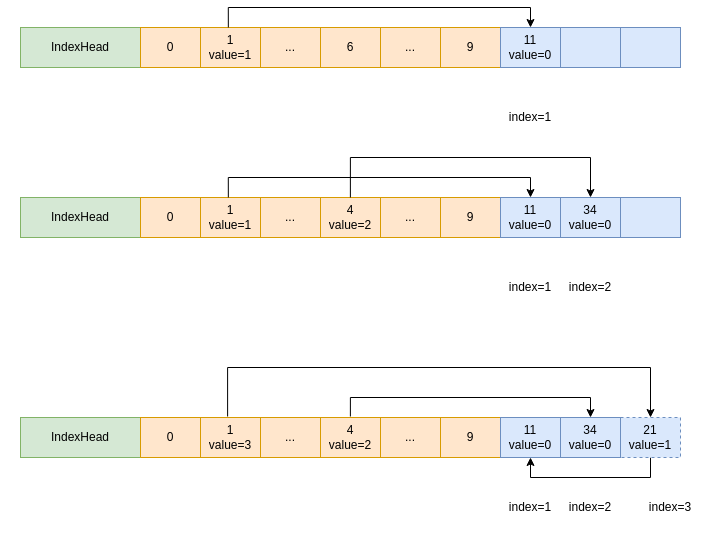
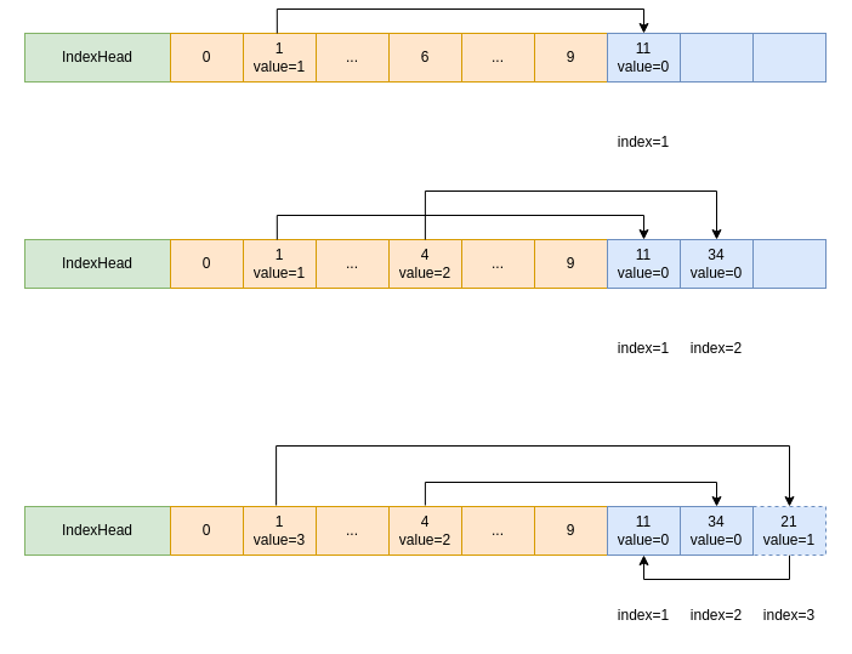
  <mxCell id="0" />
  <mxCell id="1" parent="0" />
  <mxCell id="2" value="IndexHead" style="rounded=0;whiteSpace=wrap;html=1;fillColor=#d5e8d4;strokeColor=#82b366;" parent="1" vertex="1"><mxGeometry x="20" y="410" width="120" height="40" as="geometry" /></mxCell>
  <mxCell id="3" value="" style="shape=table;html=1;whiteSpace=wrap;startSize=0;container=1;collapsible=0;childLayout=tableLayout;fillColor=#ffe6cc;strokeColor=#d79b00;" parent="1" vertex="1"><mxGeometry x="140" y="410" width="360" height="40" as="geometry" /></mxCell>
  <mxCell id="4" value="" style="shape=partialRectangle;html=1;whiteSpace=wrap;collapsible=0;dropTarget=0;pointerEvents=0;fillColor=none;top=0;left=0;bottom=0;right=0;points=[[0,0.5],[1,0.5]];portConstraint=eastwest;" parent="3" vertex="1"><mxGeometry width="360" height="40" as="geometry" /></mxCell>
  <mxCell id="5" value="0" style="shape=partialRectangle;html=1;whiteSpace=wrap;connectable=0;fillColor=none;top=0;left=0;bottom=0;right=0;overflow=hidden;" parent="4" vertex="1"><mxGeometry width="60" height="40" as="geometry" /></mxCell>
  <mxCell id="6" value="1&lt;br&gt;value=3" style="shape=partialRectangle;html=1;whiteSpace=wrap;connectable=0;fillColor=none;top=0;left=0;bottom=0;right=0;overflow=hidden;" parent="4" vertex="1"><mxGeometry x="60" width="60" height="40" as="geometry" /></mxCell>
  <mxCell id="7" value="..." style="shape=partialRectangle;html=1;whiteSpace=wrap;connectable=0;fillColor=none;top=0;left=0;bottom=0;right=0;overflow=hidden;" parent="4" vertex="1"><mxGeometry x="120" width="60" height="40" as="geometry" /></mxCell>
  <mxCell id="8" value="4&lt;br&gt;value=2" style="shape=partialRectangle;html=1;whiteSpace=wrap;connectable=0;fillColor=none;top=0;left=0;bottom=0;right=0;overflow=hidden;" parent="4" vertex="1"><mxGeometry x="180" width="60" height="40" as="geometry" /></mxCell>
  <mxCell id="9" value="..." style="shape=partialRectangle;html=1;whiteSpace=wrap;connectable=0;fillColor=none;top=0;left=0;bottom=0;right=0;overflow=hidden;" parent="4" vertex="1"><mxGeometry x="240" width="60" height="40" as="geometry" /></mxCell>
  <mxCell id="10" value="9" style="shape=partialRectangle;html=1;whiteSpace=wrap;connectable=0;fillColor=none;top=0;left=0;bottom=0;right=0;overflow=hidden;" parent="4" vertex="1"><mxGeometry x="300" width="60" height="40" as="geometry" /></mxCell>
  <mxCell id="11" value="11&lt;br&gt;value=0" style="rounded=0;whiteSpace=wrap;html=1;fillColor=#dae8fc;strokeColor=#6c8ebf;" parent="1" vertex="1"><mxGeometry x="500" y="410" width="60" height="40" as="geometry" /></mxCell>
  <mxCell id="12" style="edgeStyle=orthogonalEdgeStyle;rounded=0;orthogonalLoop=1;jettySize=auto;html=1;exitX=0.5;exitY=0;exitDx=0;exitDy=0;entryX=0.242;entryY=-0.025;entryDx=0;entryDy=0;entryPerimeter=0;startArrow=classic;startFill=1;endArrow=none;endFill=0;" parent="1" source="14" target="4" edge="1"><mxGeometry relative="1" as="geometry"><Array as="points"><mxPoint x="650" y="360" /><mxPoint x="227" y="360" /></Array></mxGeometry></mxCell>
  <mxCell id="13" style="edgeStyle=orthogonalEdgeStyle;rounded=0;orthogonalLoop=1;jettySize=auto;html=1;exitX=0.5;exitY=1;exitDx=0;exitDy=0;entryX=0.5;entryY=1;entryDx=0;entryDy=0;startArrow=none;startFill=0;endArrow=classic;endFill=1;" parent="1" source="14" target="11" edge="1"><mxGeometry relative="1" as="geometry" /></mxCell>
  <mxCell id="14" value="21&lt;br&gt;value=1" style="rounded=0;whiteSpace=wrap;html=1;fillColor=#dae8fc;strokeColor=#6c8ebf;dashed=1;" parent="1" vertex="1"><mxGeometry x="620" y="410" width="60" height="40" as="geometry" /></mxCell>
  <mxCell id="15" style="edgeStyle=orthogonalEdgeStyle;rounded=0;orthogonalLoop=1;jettySize=auto;html=1;exitX=0.5;exitY=0;exitDx=0;exitDy=0;entryX=0.583;entryY=-0.025;entryDx=0;entryDy=0;entryPerimeter=0;startArrow=classic;startFill=1;endArrow=none;endFill=0;" parent="1" source="16" target="4" edge="1"><mxGeometry relative="1" as="geometry" /></mxCell>
  <mxCell id="16" value="34&lt;br&gt;value=0" style="rounded=0;whiteSpace=wrap;html=1;fillColor=#dae8fc;strokeColor=#6c8ebf;" parent="1" vertex="1"><mxGeometry x="560" y="410" width="60" height="40" as="geometry" /></mxCell>
  <mxCell id="17" value="index=1" style="text;html=1;strokeColor=none;fillColor=none;align=center;verticalAlign=middle;whiteSpace=wrap;rounded=0;" parent="1" vertex="1"><mxGeometry x="510" y="490" width="40" height="20" as="geometry" /></mxCell>
  <mxCell id="18" value="index=2" style="text;html=1;strokeColor=none;fillColor=none;align=center;verticalAlign=middle;whiteSpace=wrap;rounded=0;" parent="1" vertex="1"><mxGeometry x="570" y="490" width="40" height="20" as="geometry" /></mxCell>
- <mxCell id="19" value="index=3" style="text;html=1;strokeColor=none;fillColor=none;align=center;verticalAlign=middle;whiteSpace=wrap;rounded=0;" parent="1" vertex="1"><mxGeometry x="650" y="490" width="40" height="20" as="geometry" /></mxCell>
+ <mxCell id="19" value="index=3" style="text;html=1;strokeColor=none;fillColor=none;align=center;verticalAlign=middle;whiteSpace=wrap;rounded=0;" parent="1" vertex="1"><mxGeometry x="630" y="490" width="40" height="20" as="geometry" /></mxCell>
  <mxCell id="20" value="IndexHead" style="rounded=0;whiteSpace=wrap;html=1;fillColor=#d5e8d4;strokeColor=#82b366;" vertex="1" parent="1"><mxGeometry x="20" y="20" width="120" height="40" as="geometry" /></mxCell>
  <mxCell id="21" value="" style="shape=table;html=1;whiteSpace=wrap;startSize=0;container=1;collapsible=0;childLayout=tableLayout;fillColor=#ffe6cc;strokeColor=#d79b00;" vertex="1" parent="1"><mxGeometry x="140" y="20" width="360" height="40" as="geometry" /></mxCell>
  <mxCell id="22" value="" style="shape=partialRectangle;html=1;whiteSpace=wrap;collapsible=0;dropTarget=0;pointerEvents=0;fillColor=none;top=0;left=0;bottom=0;right=0;points=[[0,0.5],[1,0.5]];portConstraint=eastwest;" vertex="1" parent="21"><mxGeometry width="360" height="40" as="geometry" /></mxCell>
  <mxCell id="23" value="0" style="shape=partialRectangle;html=1;whiteSpace=wrap;connectable=0;fillColor=none;top=0;left=0;bottom=0;right=0;overflow=hidden;" vertex="1" parent="22"><mxGeometry width="60" height="40" as="geometry" /></mxCell>
  <mxCell id="24" value="1&lt;br&gt;value=1" style="shape=partialRectangle;html=1;whiteSpace=wrap;connectable=0;fillColor=none;top=0;left=0;bottom=0;right=0;overflow=hidden;" vertex="1" parent="22"><mxGeometry x="60" width="60" height="40" as="geometry" /></mxCell>
  <mxCell id="25" value="..." style="shape=partialRectangle;html=1;whiteSpace=wrap;connectable=0;fillColor=none;top=0;left=0;bottom=0;right=0;overflow=hidden;" vertex="1" parent="22"><mxGeometry x="120" width="60" height="40" as="geometry" /></mxCell>
  <mxCell id="26" value="6" style="shape=partialRectangle;html=1;whiteSpace=wrap;connectable=0;fillColor=none;top=0;left=0;bottom=0;right=0;overflow=hidden;" vertex="1" parent="22"><mxGeometry x="180" width="60" height="40" as="geometry" /></mxCell>
  <mxCell id="27" value="..." style="shape=partialRectangle;html=1;whiteSpace=wrap;connectable=0;fillColor=none;top=0;left=0;bottom=0;right=0;overflow=hidden;" vertex="1" parent="22"><mxGeometry x="240" width="60" height="40" as="geometry" /></mxCell>
  <mxCell id="28" value="9" style="shape=partialRectangle;html=1;whiteSpace=wrap;connectable=0;fillColor=none;top=0;left=0;bottom=0;right=0;overflow=hidden;" vertex="1" parent="22"><mxGeometry x="300" width="60" height="40" as="geometry" /></mxCell>
  <mxCell id="29" style="edgeStyle=orthogonalEdgeStyle;rounded=0;orthogonalLoop=1;jettySize=auto;html=1;exitX=0.5;exitY=0;exitDx=0;exitDy=0;entryX=0.244;entryY=0;entryDx=0;entryDy=0;entryPerimeter=0;startArrow=classic;startFill=1;endArrow=none;endFill=0;" edge="1" parent="1" source="30" target="22"><mxGeometry relative="1" as="geometry" /></mxCell>
  <mxCell id="30" value="11&lt;br&gt;value=0" style="rounded=0;whiteSpace=wrap;html=1;fillColor=#dae8fc;strokeColor=#6c8ebf;" vertex="1" parent="1"><mxGeometry x="500" y="20" width="60" height="40" as="geometry" /></mxCell>
  <mxCell id="31" value="" style="rounded=0;whiteSpace=wrap;html=1;fillColor=#dae8fc;strokeColor=#6c8ebf;" vertex="1" parent="1"><mxGeometry x="620" y="20" width="60" height="40" as="geometry" /></mxCell>
  <mxCell id="32" value="" style="rounded=0;whiteSpace=wrap;html=1;fillColor=#dae8fc;strokeColor=#6c8ebf;" vertex="1" parent="1"><mxGeometry x="560" y="20" width="60" height="40" as="geometry" /></mxCell>
  <mxCell id="33" value="index=1" style="text;html=1;strokeColor=none;fillColor=none;align=center;verticalAlign=middle;whiteSpace=wrap;rounded=0;" vertex="1" parent="1"><mxGeometry x="510" y="100" width="40" height="20" as="geometry" /></mxCell>
  <mxCell id="34" value="IndexHead" style="rounded=0;whiteSpace=wrap;html=1;fillColor=#d5e8d4;strokeColor=#82b366;" vertex="1" parent="1"><mxGeometry x="20" y="190" width="120" height="40" as="geometry" /></mxCell>
  <mxCell id="35" value="" style="shape=table;html=1;whiteSpace=wrap;startSize=0;container=1;collapsible=0;childLayout=tableLayout;fillColor=#ffe6cc;strokeColor=#d79b00;" vertex="1" parent="1"><mxGeometry x="140" y="190" width="360" height="40" as="geometry" /></mxCell>
  <mxCell id="36" value="" style="shape=partialRectangle;html=1;whiteSpace=wrap;collapsible=0;dropTarget=0;pointerEvents=0;fillColor=none;top=0;left=0;bottom=0;right=0;points=[[0,0.5],[1,0.5]];portConstraint=eastwest;" vertex="1" parent="35"><mxGeometry width="360" height="40" as="geometry" /></mxCell>
  <mxCell id="37" value="0" style="shape=partialRectangle;html=1;whiteSpace=wrap;connectable=0;fillColor=none;top=0;left=0;bottom=0;right=0;overflow=hidden;" vertex="1" parent="36"><mxGeometry width="60" height="40" as="geometry" /></mxCell>
  <mxCell id="38" value="1&lt;br&gt;value=1" style="shape=partialRectangle;html=1;whiteSpace=wrap;connectable=0;fillColor=none;top=0;left=0;bottom=0;right=0;overflow=hidden;" vertex="1" parent="36"><mxGeometry x="60" width="60" height="40" as="geometry" /></mxCell>
  <mxCell id="39" value="..." style="shape=partialRectangle;html=1;whiteSpace=wrap;connectable=0;fillColor=none;top=0;left=0;bottom=0;right=0;overflow=hidden;" vertex="1" parent="36"><mxGeometry x="120" width="60" height="40" as="geometry" /></mxCell>
  <mxCell id="40" value="4&lt;br&gt;value=2" style="shape=partialRectangle;html=1;whiteSpace=wrap;connectable=0;fillColor=none;top=0;left=0;bottom=0;right=0;overflow=hidden;" vertex="1" parent="36"><mxGeometry x="180" width="60" height="40" as="geometry" /></mxCell>
  <mxCell id="41" value="..." style="shape=partialRectangle;html=1;whiteSpace=wrap;connectable=0;fillColor=none;top=0;left=0;bottom=0;right=0;overflow=hidden;" vertex="1" parent="36"><mxGeometry x="240" width="60" height="40" as="geometry" /></mxCell>
  <mxCell id="42" value="9" style="shape=partialRectangle;html=1;whiteSpace=wrap;connectable=0;fillColor=none;top=0;left=0;bottom=0;right=0;overflow=hidden;" vertex="1" parent="36"><mxGeometry x="300" width="60" height="40" as="geometry" /></mxCell>
  <mxCell id="43" style="edgeStyle=orthogonalEdgeStyle;rounded=0;orthogonalLoop=1;jettySize=auto;html=1;exitX=0.5;exitY=0;exitDx=0;exitDy=0;entryX=0.244;entryY=0;entryDx=0;entryDy=0;entryPerimeter=0;startArrow=classic;startFill=1;endArrow=none;endFill=0;" edge="1" parent="1" source="44" target="36"><mxGeometry relative="1" as="geometry" /></mxCell>
  <mxCell id="44" value="11&lt;br&gt;value=0" style="rounded=0;whiteSpace=wrap;html=1;fillColor=#dae8fc;strokeColor=#6c8ebf;" vertex="1" parent="1"><mxGeometry x="500" y="190" width="60" height="40" as="geometry" /></mxCell>
  <mxCell id="45" value="" style="rounded=0;whiteSpace=wrap;html=1;fillColor=#dae8fc;strokeColor=#6c8ebf;" vertex="1" parent="1"><mxGeometry x="620" y="190" width="60" height="40" as="geometry" /></mxCell>
  <mxCell id="46" style="edgeStyle=orthogonalEdgeStyle;rounded=0;orthogonalLoop=1;jettySize=auto;html=1;exitX=0.5;exitY=0;exitDx=0;exitDy=0;entryX=0.583;entryY=0;entryDx=0;entryDy=0;entryPerimeter=0;startArrow=classic;startFill=1;endArrow=none;endFill=0;" edge="1" parent="1" source="47" target="36"><mxGeometry relative="1" as="geometry"><Array as="points"><mxPoint x="590" y="150" /><mxPoint x="350" y="150" /></Array></mxGeometry></mxCell>
  <mxCell id="47" value="34&lt;br&gt;value=0" style="rounded=0;whiteSpace=wrap;html=1;fillColor=#dae8fc;strokeColor=#6c8ebf;" vertex="1" parent="1"><mxGeometry x="560" y="190" width="60" height="40" as="geometry" /></mxCell>
  <mxCell id="48" value="index=1" style="text;html=1;strokeColor=none;fillColor=none;align=center;verticalAlign=middle;whiteSpace=wrap;rounded=0;" vertex="1" parent="1"><mxGeometry x="510" y="270" width="40" height="20" as="geometry" /></mxCell>
  <mxCell id="49" value="index=2" style="text;html=1;strokeColor=none;fillColor=none;align=center;verticalAlign=middle;whiteSpace=wrap;rounded=0;" vertex="1" parent="1"><mxGeometry x="570" y="270" width="40" height="20" as="geometry" /></mxCell>
